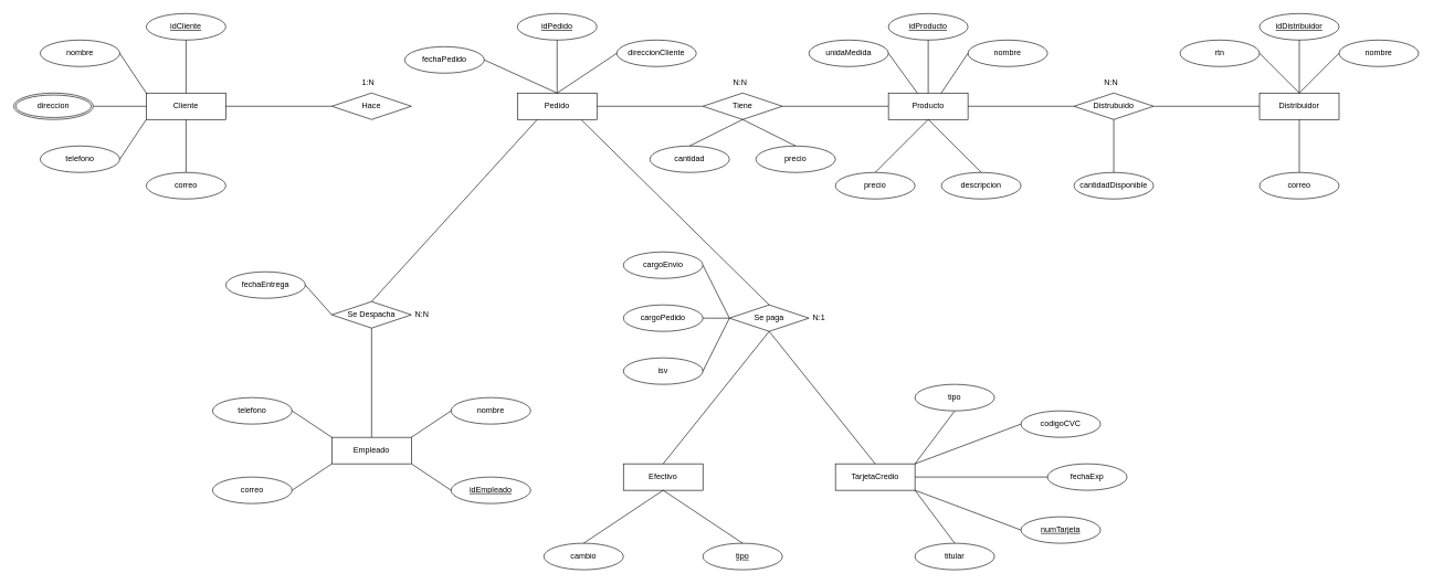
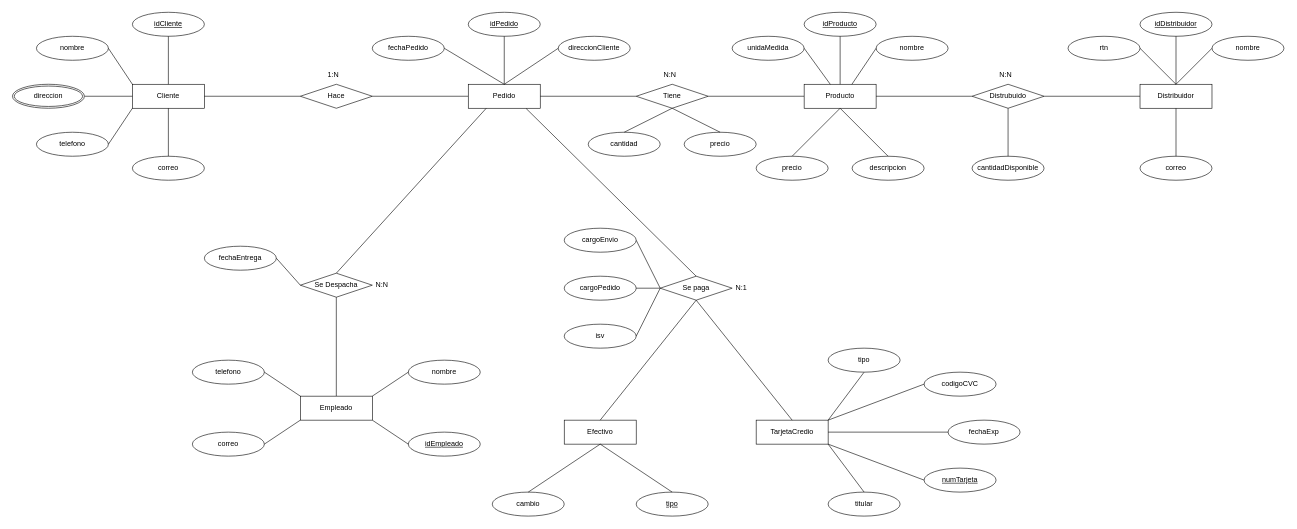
  <mxCell id="0" />
  <mxCell id="1" parent="0" />
  <mxCell id="2" value="Cliente" style="whiteSpace=wrap;html=1;align=center;" parent="1" vertex="1"><mxGeometry x="220" y="140" width="120" height="40" as="geometry" /></mxCell>
  <mxCell id="3" value="nombre" style="ellipse;whiteSpace=wrap;html=1;align=center;" parent="1" vertex="1"><mxGeometry x="60" y="60" width="120" height="40" as="geometry" /></mxCell>
  <mxCell id="4" value="idCliente" style="ellipse;whiteSpace=wrap;html=1;align=center;fontStyle=4;" parent="1" vertex="1"><mxGeometry x="220" y="20" width="120" height="40" as="geometry" /></mxCell>
  <mxCell id="5" value="telefono" style="ellipse;whiteSpace=wrap;html=1;align=center;" parent="1" vertex="1"><mxGeometry x="60" y="220" width="120" height="40" as="geometry" /></mxCell>
  <mxCell id="6" value="&lt;div&gt;correo&lt;/div&gt;" style="ellipse;whiteSpace=wrap;html=1;align=center;" parent="1" vertex="1"><mxGeometry x="220" y="260" width="120" height="40" as="geometry" /></mxCell>
  <mxCell id="7" value="" style="endArrow=none;html=1;rounded=0;entryX=0.5;entryY=1;entryDx=0;entryDy=0;" parent="1" source="2" target="4" edge="1"><mxGeometry relative="1" as="geometry"><mxPoint x="280" y="139" as="sourcePoint" /><mxPoint x="274" y="62" as="targetPoint" /></mxGeometry></mxCell>
  <mxCell id="8" value="" style="endArrow=none;html=1;rounded=0;entryX=0;entryY=1;entryDx=0;entryDy=0;exitX=1;exitY=0.5;exitDx=0;exitDy=0;" parent="1" source="5" target="2" edge="1"><mxGeometry relative="1" as="geometry"><mxPoint x="180" y="240" as="sourcePoint" /><mxPoint x="340" y="240" as="targetPoint" /></mxGeometry></mxCell>
  <mxCell id="9" value="" style="endArrow=none;html=1;rounded=0;" parent="1" source="2" target="6" edge="1"><mxGeometry relative="1" as="geometry"><mxPoint x="280" y="180" as="sourcePoint" /><mxPoint x="440" y="180" as="targetPoint" /></mxGeometry></mxCell>
  <mxCell id="10" value="" style="endArrow=none;html=1;rounded=0;entryX=0;entryY=0;entryDx=0;entryDy=0;exitX=1;exitY=0.5;exitDx=0;exitDy=0;" parent="1" source="3" target="2" edge="1"><mxGeometry relative="1" as="geometry"><mxPoint x="180" y="90" as="sourcePoint" /><mxPoint x="340" y="80" as="targetPoint" /></mxGeometry></mxCell>
  <mxCell id="11" value="" style="endArrow=none;html=1;rounded=0;entryX=0;entryY=0.5;entryDx=0;entryDy=0;" parent="1" target="2" edge="1"><mxGeometry relative="1" as="geometry"><mxPoint x="140" y="160" as="sourcePoint" /><mxPoint x="300" y="160" as="targetPoint" /></mxGeometry></mxCell>
  <mxCell id="12" value="" style="endArrow=none;html=1;rounded=0;" parent="1" source="2" target="13" edge="1"><mxGeometry relative="1" as="geometry"><mxPoint x="340" y="160" as="sourcePoint" /><mxPoint x="500" y="160" as="targetPoint" /></mxGeometry></mxCell>
  <mxCell id="13" value="Hace" style="shape=rhombus;perimeter=rhombusPerimeter;whiteSpace=wrap;html=1;align=center;" parent="1" vertex="1"><mxGeometry x="500" y="140" width="120" height="40" as="geometry" /></mxCell>
+ <mxCell id="14" value="" style="endArrow=none;html=1;rounded=0;" parent="1" source="13" target="15" edge="1"><mxGeometry relative="1" as="geometry"><mxPoint x="620" y="160" as="sourcePoint" /><mxPoint x="780" y="160" as="targetPoint" /></mxGeometry></mxCell>
  <mxCell id="15" value="Pedido" style="whiteSpace=wrap;html=1;align=center;" parent="1" vertex="1"><mxGeometry x="780" y="140" width="120" height="40" as="geometry" /></mxCell>
  <mxCell id="16" value="1:N" style="text;strokeColor=none;fillColor=none;spacingLeft=4;spacingRight=4;overflow=hidden;rotatable=0;points=[[0,0.5],[1,0.5]];portConstraint=eastwest;fontSize=12;" parent="1" vertex="1"><mxGeometry x="540" y="110" width="40" height="30" as="geometry" /></mxCell>
  <mxCell id="17" value="idPedido" style="ellipse;whiteSpace=wrap;html=1;align=center;fontStyle=4;" parent="1" vertex="1"><mxGeometry x="780" y="20" width="120" height="40" as="geometry" /></mxCell>
  <mxCell id="18" value="direccionCliente" style="ellipse;whiteSpace=wrap;html=1;align=center;" parent="1" vertex="1"><mxGeometry x="930" y="60" width="120" height="40" as="geometry" /></mxCell>
- <mxCell id="19" value="fechaPedido" style="ellipse;whiteSpace=wrap;html=1;align=center;" parent="1" vertex="1"><mxGeometry x="610" y="70" width="120" height="40" as="geometry" /></mxCell>
+ <mxCell id="19" value="fechaPedido" style="ellipse;whiteSpace=wrap;html=1;align=center;" parent="1" vertex="1"><mxGeometry x="620" y="60" width="120" height="40" as="geometry" /></mxCell>
  <mxCell id="20" value="direccion" style="ellipse;shape=doubleEllipse;margin=3;whiteSpace=wrap;html=1;align=center;" parent="1" vertex="1"><mxGeometry x="20" y="140" width="120" height="40" as="geometry" /></mxCell>
  <mxCell id="21" value="" style="endArrow=none;html=1;rounded=0;" parent="1" source="15" target="17" edge="1"><mxGeometry relative="1" as="geometry"><mxPoint x="680" y="60" as="sourcePoint" /><mxPoint x="840" y="60" as="targetPoint" /></mxGeometry></mxCell>
  <mxCell id="22" value="" style="endArrow=none;html=1;rounded=0;exitX=1;exitY=0.5;exitDx=0;exitDy=0;entryX=0.5;entryY=0;entryDx=0;entryDy=0;" parent="1" source="19" target="15" edge="1"><mxGeometry relative="1" as="geometry"><mxPoint x="680" y="180" as="sourcePoint" /><mxPoint x="840" y="180" as="targetPoint" /></mxGeometry></mxCell>
  <mxCell id="23" value="" style="endArrow=none;html=1;rounded=0;entryX=0;entryY=0.5;entryDx=0;entryDy=0;exitX=0.5;exitY=0;exitDx=0;exitDy=0;" parent="1" source="15" target="18" edge="1"><mxGeometry relative="1" as="geometry"><mxPoint x="840" y="180" as="sourcePoint" /><mxPoint x="1000" y="180" as="targetPoint" /></mxGeometry></mxCell>
  <mxCell id="24" value="" style="endArrow=none;html=1;rounded=0;entryX=0;entryY=0.5;entryDx=0;entryDy=0;" parent="1" source="15" target="25" edge="1"><mxGeometry relative="1" as="geometry"><mxPoint x="900" y="160" as="sourcePoint" /><mxPoint x="1060" y="160" as="targetPoint" /></mxGeometry></mxCell>
  <mxCell id="25" value="Tiene" style="shape=rhombus;perimeter=rhombusPerimeter;whiteSpace=wrap;html=1;align=center;" parent="1" vertex="1"><mxGeometry x="1060" y="140" width="120" height="40" as="geometry" /></mxCell>
  <mxCell id="26" value="N:N" style="text;strokeColor=none;fillColor=none;spacingLeft=4;spacingRight=4;overflow=hidden;rotatable=0;points=[[0,0.5],[1,0.5]];portConstraint=eastwest;fontSize=12;" parent="1" vertex="1"><mxGeometry x="1100" y="110" width="40" height="30" as="geometry" /></mxCell>
  <mxCell id="27" value="" style="endArrow=none;html=1;rounded=0;" parent="1" source="25" target="30" edge="1"><mxGeometry relative="1" as="geometry"><mxPoint x="1200" y="200" as="sourcePoint" /><mxPoint x="1340" y="160" as="targetPoint" /></mxGeometry></mxCell>
  <mxCell id="28" value="&lt;div&gt;cantidad&lt;/div&gt;" style="ellipse;whiteSpace=wrap;html=1;align=center;" parent="1" vertex="1"><mxGeometry x="980" y="220" width="120" height="40" as="geometry" /></mxCell>
  <mxCell id="29" value="" style="endArrow=none;html=1;rounded=0;exitX=0.5;exitY=0;exitDx=0;exitDy=0;" parent="1" source="28" edge="1"><mxGeometry relative="1" as="geometry"><mxPoint x="960" y="180" as="sourcePoint" /><mxPoint x="1120" y="180" as="targetPoint" /></mxGeometry></mxCell>
  <mxCell id="30" value="Producto" style="whiteSpace=wrap;html=1;align=center;" parent="1" vertex="1"><mxGeometry x="1340" y="140" width="120" height="40" as="geometry" /></mxCell>
  <mxCell id="31" value="nombre" style="ellipse;whiteSpace=wrap;html=1;align=center;" parent="1" vertex="1"><mxGeometry x="1460" y="60" width="120" height="40" as="geometry" /></mxCell>
  <mxCell id="32" value="idProducto" style="ellipse;whiteSpace=wrap;html=1;align=center;fontStyle=4;" parent="1" vertex="1"><mxGeometry x="1340" y="20" width="120" height="40" as="geometry" /></mxCell>
  <mxCell id="33" value="unidaMedida" style="ellipse;whiteSpace=wrap;html=1;align=center;" parent="1" vertex="1"><mxGeometry x="1220" y="60" width="120" height="40" as="geometry" /></mxCell>
  <mxCell id="34" value="descripcion" style="ellipse;whiteSpace=wrap;html=1;align=center;" parent="1" vertex="1"><mxGeometry x="1420" y="260" width="120" height="40" as="geometry" /></mxCell>
  <mxCell id="35" value="precio" style="ellipse;whiteSpace=wrap;html=1;align=center;" parent="1" vertex="1"><mxGeometry x="1260" y="260" width="120" height="40" as="geometry" /></mxCell>
  <mxCell id="36" value="" style="endArrow=none;html=1;rounded=0;entryX=0.364;entryY=0.004;entryDx=0;entryDy=0;entryPerimeter=0;exitX=1;exitY=0.5;exitDx=0;exitDy=0;" parent="1" source="33" target="30" edge="1"><mxGeometry relative="1" as="geometry"><mxPoint x="1300" y="80" as="sourcePoint" /><mxPoint x="1460" y="80" as="targetPoint" /></mxGeometry></mxCell>
  <mxCell id="37" value="" style="endArrow=none;html=1;rounded=0;entryX=0;entryY=0.5;entryDx=0;entryDy=0;exitX=0.663;exitY=0.004;exitDx=0;exitDy=0;exitPerimeter=0;" parent="1" source="30" target="31" edge="1"><mxGeometry relative="1" as="geometry"><mxPoint x="1340" y="80" as="sourcePoint" /><mxPoint x="1500" y="80" as="targetPoint" /></mxGeometry></mxCell>
  <mxCell id="38" value="" style="endArrow=none;html=1;rounded=0;exitX=0.5;exitY=0;exitDx=0;exitDy=0;entryX=0.5;entryY=1;entryDx=0;entryDy=0;" parent="1" source="30" target="32" edge="1"><mxGeometry relative="1" as="geometry"><mxPoint x="1250" y="60" as="sourcePoint" /><mxPoint x="1410" y="60" as="targetPoint" /></mxGeometry></mxCell>
  <mxCell id="39" value="" style="endArrow=none;html=1;rounded=0;entryX=0.5;entryY=1;entryDx=0;entryDy=0;exitX=0.5;exitY=0;exitDx=0;exitDy=0;" parent="1" source="35" target="30" edge="1"><mxGeometry relative="1" as="geometry"><mxPoint x="1320" y="260" as="sourcePoint" /><mxPoint x="1480" y="260" as="targetPoint" /></mxGeometry></mxCell>
  <mxCell id="40" value="" style="endArrow=none;html=1;rounded=0;entryX=0.5;entryY=0;entryDx=0;entryDy=0;" parent="1" target="34" edge="1"><mxGeometry relative="1" as="geometry"><mxPoint x="1400" y="180" as="sourcePoint" /><mxPoint x="1560" y="180" as="targetPoint" /></mxGeometry></mxCell>
  <mxCell id="41" value="" style="endArrow=none;html=1;rounded=0;" parent="1" source="30" target="42" edge="1"><mxGeometry relative="1" as="geometry"><mxPoint x="1450" y="160.21" as="sourcePoint" /><mxPoint x="1620" y="160" as="targetPoint" /></mxGeometry></mxCell>
  <mxCell id="42" value="Distrubuido" style="shape=rhombus;perimeter=rhombusPerimeter;whiteSpace=wrap;html=1;align=center;" parent="1" vertex="1"><mxGeometry x="1620" y="140" width="120" height="40" as="geometry" /></mxCell>
  <mxCell id="43" value="" style="endArrow=none;html=1;rounded=0;" parent="1" source="42" target="44" edge="1"><mxGeometry relative="1" as="geometry"><mxPoint x="1740" y="160" as="sourcePoint" /><mxPoint x="1900" y="160" as="targetPoint" /></mxGeometry></mxCell>
  <mxCell id="44" value="Distribuidor" style="whiteSpace=wrap;html=1;align=center;" parent="1" vertex="1"><mxGeometry x="1900" y="140" width="120" height="40" as="geometry" /></mxCell>
  <mxCell id="45" value="cantidadDisponible" style="ellipse;whiteSpace=wrap;html=1;align=center;" parent="1" vertex="1"><mxGeometry x="1620" y="260" width="120" height="40" as="geometry" /></mxCell>
  <mxCell id="46" value="" style="endArrow=none;html=1;rounded=0;" parent="1" source="45" target="42" edge="1"><mxGeometry relative="1" as="geometry"><mxPoint x="1640" y="90" as="sourcePoint" /><mxPoint x="1800" y="90" as="targetPoint" /></mxGeometry></mxCell>
  <mxCell id="47" value="N:N" style="text;strokeColor=none;fillColor=none;spacingLeft=4;spacingRight=4;overflow=hidden;rotatable=0;points=[[0,0.5],[1,0.5]];portConstraint=eastwest;fontSize=12;" parent="1" vertex="1"><mxGeometry x="1660" y="110" width="40" height="30" as="geometry" /></mxCell>
  <mxCell id="48" value="idDistribuidor" style="ellipse;whiteSpace=wrap;html=1;align=center;fontStyle=4;" parent="1" vertex="1"><mxGeometry x="1900" y="20" width="120" height="40" as="geometry" /></mxCell>
  <mxCell id="49" value="rtn" style="ellipse;whiteSpace=wrap;html=1;align=center;" parent="1" vertex="1"><mxGeometry x="1780" y="60" width="120" height="40" as="geometry" /></mxCell>
  <mxCell id="50" value="nombre" style="ellipse;whiteSpace=wrap;html=1;align=center;" parent="1" vertex="1"><mxGeometry x="2020" y="60" width="120" height="40" as="geometry" /></mxCell>
  <mxCell id="51" value="&lt;div&gt;correo&lt;/div&gt;" style="ellipse;whiteSpace=wrap;html=1;align=center;" parent="1" vertex="1"><mxGeometry x="1900" y="260" width="120" height="40" as="geometry" /></mxCell>
  <mxCell id="52" value="" style="endArrow=none;html=1;rounded=0;entryX=0.5;entryY=1;entryDx=0;entryDy=0;exitX=0.5;exitY=0;exitDx=0;exitDy=0;" parent="1" source="44" target="48" edge="1"><mxGeometry relative="1" as="geometry"><mxPoint x="1870" y="120" as="sourcePoint" /><mxPoint x="2030" y="120" as="targetPoint" /></mxGeometry></mxCell>
  <mxCell id="53" value="" style="endArrow=none;html=1;rounded=0;entryX=0.5;entryY=0;entryDx=0;entryDy=0;exitX=1;exitY=0.5;exitDx=0;exitDy=0;" parent="1" source="49" target="44" edge="1"><mxGeometry relative="1" as="geometry"><mxPoint x="1900" y="80" as="sourcePoint" /><mxPoint x="2060" y="80" as="targetPoint" /></mxGeometry></mxCell>
  <mxCell id="54" value="" style="endArrow=none;html=1;rounded=0;exitX=0.5;exitY=0;exitDx=0;exitDy=0;entryX=0;entryY=0.5;entryDx=0;entryDy=0;" parent="1" source="44" target="50" edge="1"><mxGeometry relative="1" as="geometry"><mxPoint x="1860" y="80" as="sourcePoint" /><mxPoint x="2020" y="80" as="targetPoint" /></mxGeometry></mxCell>
  <mxCell id="55" value="" style="endArrow=none;html=1;rounded=0;entryX=0.5;entryY=1;entryDx=0;entryDy=0;exitX=0.5;exitY=0;exitDx=0;exitDy=0;" parent="1" source="51" target="44" edge="1"><mxGeometry relative="1" as="geometry"><mxPoint x="1880" y="260" as="sourcePoint" /><mxPoint x="2040" y="260" as="targetPoint" /></mxGeometry></mxCell>
  <mxCell id="56" value="" style="endArrow=none;html=1;rounded=0;entryX=0.25;entryY=1;entryDx=0;entryDy=0;exitX=0.5;exitY=0;exitDx=0;exitDy=0;" parent="1" source="57" target="15" edge="1"><mxGeometry relative="1" as="geometry"><mxPoint x="840" y="370" as="sourcePoint" /><mxPoint x="840" y="180" as="targetPoint" /></mxGeometry></mxCell>
  <mxCell id="57" value="Se Despacha" style="shape=rhombus;perimeter=rhombusPerimeter;whiteSpace=wrap;html=1;align=center;" parent="1" vertex="1"><mxGeometry x="500" y="455" width="120" height="40" as="geometry" /></mxCell>
  <mxCell id="58" value="" style="endArrow=none;html=1;rounded=0;entryX=0.5;entryY=1;entryDx=0;entryDy=0;" parent="1" source="59" target="57" edge="1"><mxGeometry relative="1" as="geometry"><mxPoint x="799.41" y="670" as="sourcePoint" /><mxPoint x="799.41" y="480" as="targetPoint" /></mxGeometry></mxCell>
  <mxCell id="59" value="Empleado" style="whiteSpace=wrap;html=1;align=center;" parent="1" vertex="1"><mxGeometry x="500" y="660" width="120" height="40" as="geometry" /></mxCell>
  <mxCell id="60" value="nombre" style="ellipse;whiteSpace=wrap;html=1;align=center;" parent="1" vertex="1"><mxGeometry x="680" y="600" width="120" height="40" as="geometry" /></mxCell>
  <mxCell id="61" value="idEmpleado" style="ellipse;whiteSpace=wrap;html=1;align=center;fontStyle=4;" parent="1" vertex="1"><mxGeometry x="680" y="720" width="120" height="40" as="geometry" /></mxCell>
  <mxCell id="62" value="telefono" style="ellipse;whiteSpace=wrap;html=1;align=center;" parent="1" vertex="1"><mxGeometry x="320" y="600" width="120" height="40" as="geometry" /></mxCell>
  <mxCell id="63" value="&lt;div&gt;correo&lt;/div&gt;" style="ellipse;whiteSpace=wrap;html=1;align=center;" parent="1" vertex="1"><mxGeometry x="320" y="720" width="120" height="40" as="geometry" /></mxCell>
  <mxCell id="64" value="fechaEntrega" style="ellipse;whiteSpace=wrap;html=1;align=center;" parent="1" vertex="1"><mxGeometry x="340" y="410" width="120" height="40" as="geometry" /></mxCell>
  <mxCell id="65" value="" style="endArrow=none;html=1;rounded=0;exitX=1;exitY=0.5;exitDx=0;exitDy=0;entryX=0;entryY=0.5;entryDx=0;entryDy=0;" parent="1" source="64" target="57" edge="1"><mxGeometry relative="1" as="geometry"><mxPoint x="400" y="545" as="sourcePoint" /><mxPoint x="560" y="545" as="targetPoint" /></mxGeometry></mxCell>
  <mxCell id="66" value="N:N" style="text;strokeColor=none;fillColor=none;spacingLeft=4;spacingRight=4;overflow=hidden;rotatable=0;points=[[0,0.5],[1,0.5]];portConstraint=eastwest;fontSize=12;" parent="1" vertex="1"><mxGeometry x="620" y="460" width="40" height="30" as="geometry" /></mxCell>
  <mxCell id="67" value="" style="endArrow=none;html=1;rounded=0;exitX=1;exitY=0.5;exitDx=0;exitDy=0;entryX=0;entryY=0;entryDx=0;entryDy=0;" parent="1" source="62" target="59" edge="1"><mxGeometry relative="1" as="geometry"><mxPoint x="410" y="710" as="sourcePoint" /><mxPoint x="570" y="710" as="targetPoint" /></mxGeometry></mxCell>
  <mxCell id="68" value="" style="endArrow=none;html=1;rounded=0;entryX=0;entryY=1;entryDx=0;entryDy=0;exitX=1;exitY=0.5;exitDx=0;exitDy=0;" parent="1" source="63" target="59" edge="1"><mxGeometry relative="1" as="geometry"><mxPoint x="440" y="740" as="sourcePoint" /><mxPoint x="600" y="740" as="targetPoint" /></mxGeometry></mxCell>
  <mxCell id="69" value="" style="endArrow=none;html=1;rounded=0;exitX=1;exitY=1;exitDx=0;exitDy=0;entryX=0;entryY=0.5;entryDx=0;entryDy=0;" parent="1" source="59" target="61" edge="1"><mxGeometry relative="1" as="geometry"><mxPoint x="540" y="750" as="sourcePoint" /><mxPoint x="700" y="750" as="targetPoint" /></mxGeometry></mxCell>
  <mxCell id="70" value="" style="endArrow=none;html=1;rounded=0;entryX=0;entryY=0.5;entryDx=0;entryDy=0;exitX=1;exitY=0;exitDx=0;exitDy=0;" parent="1" source="59" target="60" edge="1"><mxGeometry relative="1" as="geometry"><mxPoint x="620" y="660" as="sourcePoint" /><mxPoint x="780" y="660" as="targetPoint" /></mxGeometry></mxCell>
  <mxCell id="71" value="Se paga" style="shape=rhombus;perimeter=rhombusPerimeter;whiteSpace=wrap;html=1;align=center;" parent="1" vertex="1"><mxGeometry x="1100" y="460" width="120" height="40" as="geometry" /></mxCell>
  <mxCell id="72" value="" style="endArrow=none;html=1;rounded=0;entryX=0.5;entryY=0;entryDx=0;entryDy=0;exitX=0.804;exitY=1.011;exitDx=0;exitDy=0;exitPerimeter=0;" parent="1" source="15" target="71" edge="1"><mxGeometry relative="1" as="geometry"><mxPoint x="857" y="181" as="sourcePoint" /><mxPoint x="1020" y="330" as="targetPoint" /></mxGeometry></mxCell>
  <mxCell id="73" value="" style="endArrow=none;html=1;rounded=0;exitX=0;exitY=0.5;exitDx=0;exitDy=0;entryX=1;entryY=0.5;entryDx=0;entryDy=0;" parent="1" source="71" target="75" edge="1"><mxGeometry relative="1" as="geometry"><mxPoint x="1220" y="680" as="sourcePoint" /><mxPoint x="1380" y="680" as="targetPoint" /></mxGeometry></mxCell>
  <mxCell id="74" value="N:1" style="text;strokeColor=none;fillColor=none;spacingLeft=4;spacingRight=4;overflow=hidden;rotatable=0;points=[[0,0.5],[1,0.5]];portConstraint=eastwest;fontSize=12;" parent="1" vertex="1"><mxGeometry x="1220" y="465" width="40" height="30" as="geometry" /></mxCell>
  <mxCell id="75" value="cargoEnvio" style="ellipse;whiteSpace=wrap;html=1;align=center;" parent="1" vertex="1"><mxGeometry x="940" y="380" width="120" height="40" as="geometry" /></mxCell>
  <mxCell id="76" value="cargoPedido" style="ellipse;whiteSpace=wrap;html=1;align=center;" parent="1" vertex="1"><mxGeometry x="940" y="460" width="120" height="40" as="geometry" /></mxCell>
  <mxCell id="77" value="" style="endArrow=none;html=1;rounded=0;exitX=1;exitY=0.5;exitDx=0;exitDy=0;entryX=0;entryY=0.5;entryDx=0;entryDy=0;" parent="1" source="76" target="71" edge="1"><mxGeometry relative="1" as="geometry"><mxPoint x="1060" y="519.76" as="sourcePoint" /><mxPoint x="1100" y="480" as="targetPoint" /></mxGeometry></mxCell>
  <mxCell id="78" value="isv" style="ellipse;whiteSpace=wrap;html=1;align=center;" parent="1" vertex="1"><mxGeometry x="940" y="540" width="120" height="40" as="geometry" /></mxCell>
  <mxCell id="79" value="" style="endArrow=none;html=1;rounded=0;exitX=1;exitY=0.5;exitDx=0;exitDy=0;" parent="1" source="78" edge="1"><mxGeometry relative="1" as="geometry"><mxPoint x="1060" y="559.5" as="sourcePoint" /><mxPoint x="1100" y="480" as="targetPoint" /></mxGeometry></mxCell>
  <mxCell id="80" value="Efectivo" style="whiteSpace=wrap;html=1;align=center;" parent="1" vertex="1"><mxGeometry x="940" y="700" width="120" height="40" as="geometry" /></mxCell>
  <mxCell id="81" value="TarjetaCredio" style="whiteSpace=wrap;html=1;align=center;" parent="1" vertex="1"><mxGeometry x="1260" y="700" width="120" height="40" as="geometry" /></mxCell>
  <mxCell id="82" value="" style="endArrow=none;html=1;rounded=0;entryX=0.5;entryY=1;entryDx=0;entryDy=0;exitX=0.5;exitY=0;exitDx=0;exitDy=0;" parent="1" source="80" edge="1"><mxGeometry relative="1" as="geometry"><mxPoint x="980" y="570" as="sourcePoint" /><mxPoint x="1160" y="500" as="targetPoint" /></mxGeometry></mxCell>
  <mxCell id="83" value="" style="endArrow=none;html=1;rounded=0;exitX=0.5;exitY=1;exitDx=0;exitDy=0;entryX=0.5;entryY=0;entryDx=0;entryDy=0;" parent="1" target="81" edge="1"><mxGeometry relative="1" as="geometry"><mxPoint x="1160" y="500" as="sourcePoint" /><mxPoint x="1390" y="540" as="targetPoint" /></mxGeometry></mxCell>
  <mxCell id="84" value="cambio" style="ellipse;whiteSpace=wrap;html=1;align=center;" parent="1" vertex="1"><mxGeometry x="820" y="820" width="120" height="40" as="geometry" /></mxCell>
  <mxCell id="85" value="titular" style="ellipse;whiteSpace=wrap;html=1;align=center;" parent="1" vertex="1"><mxGeometry x="1380" y="820" width="120" height="40" as="geometry" /></mxCell>
  <mxCell id="86" value="fechaExp" style="ellipse;whiteSpace=wrap;html=1;align=center;" parent="1" vertex="1"><mxGeometry x="1580" y="700" width="120" height="40" as="geometry" /></mxCell>
  <mxCell id="87" value="codigoCVC" style="ellipse;whiteSpace=wrap;html=1;align=center;" parent="1" vertex="1"><mxGeometry x="1540" y="620" width="120" height="40" as="geometry" /></mxCell>
  <mxCell id="88" value="" style="endArrow=none;html=1;rounded=0;exitX=1;exitY=0;exitDx=0;exitDy=0;entryX=0.5;entryY=1;entryDx=0;entryDy=0;" parent="1" source="81" edge="1"><mxGeometry relative="1" as="geometry"><mxPoint x="1440" y="750" as="sourcePoint" /><mxPoint x="1440" y="620" as="targetPoint" /></mxGeometry></mxCell>
  <mxCell id="89" value="" style="endArrow=none;html=1;rounded=0;exitX=1;exitY=0;exitDx=0;exitDy=0;entryX=0;entryY=0.5;entryDx=0;entryDy=0;" parent="1" source="81" target="87" edge="1"><mxGeometry relative="1" as="geometry"><mxPoint x="1420" y="730" as="sourcePoint" /><mxPoint x="1580" y="730" as="targetPoint" /></mxGeometry></mxCell>
  <mxCell id="90" value="" style="endArrow=none;html=1;rounded=0;exitX=1;exitY=1;exitDx=0;exitDy=0;entryX=0.5;entryY=0;entryDx=0;entryDy=0;" parent="1" source="81" target="85" edge="1"><mxGeometry relative="1" as="geometry"><mxPoint x="1460" y="750" as="sourcePoint" /><mxPoint x="1620" y="750" as="targetPoint" /></mxGeometry></mxCell>
  <mxCell id="91" value="" style="endArrow=none;html=1;rounded=0;entryX=0;entryY=0.5;entryDx=0;entryDy=0;exitX=1;exitY=1;exitDx=0;exitDy=0;" parent="1" source="81" edge="1"><mxGeometry relative="1" as="geometry"><mxPoint x="1410" y="730" as="sourcePoint" /><mxPoint x="1540" y="800" as="targetPoint" /></mxGeometry></mxCell>
  <mxCell id="92" value="" style="endArrow=none;html=1;rounded=0;entryX=0;entryY=0.5;entryDx=0;entryDy=0;exitX=1;exitY=0.5;exitDx=0;exitDy=0;" parent="1" source="81" target="86" edge="1"><mxGeometry relative="1" as="geometry"><mxPoint x="1430" y="720" as="sourcePoint" /><mxPoint x="1550" y="730" as="targetPoint" /></mxGeometry></mxCell>
  <mxCell id="93" value="" style="endArrow=none;html=1;rounded=0;entryX=0.5;entryY=1;entryDx=0;entryDy=0;exitX=0.5;exitY=0;exitDx=0;exitDy=0;" parent="1" source="84" target="80" edge="1"><mxGeometry relative="1" as="geometry"><mxPoint x="740" y="720" as="sourcePoint" /><mxPoint x="900" y="720" as="targetPoint" /></mxGeometry></mxCell>
  <mxCell id="94" value="precio" style="ellipse;whiteSpace=wrap;html=1;align=center;" parent="1" vertex="1"><mxGeometry x="1140" y="220" width="120" height="40" as="geometry" /></mxCell>
  <mxCell id="95" value="" style="endArrow=none;html=1;rounded=0;entryX=0.5;entryY=0;entryDx=0;entryDy=0;" parent="1" target="94" edge="1"><mxGeometry relative="1" as="geometry"><mxPoint x="1120" y="180" as="sourcePoint" /><mxPoint x="1280" y="180" as="targetPoint" /></mxGeometry></mxCell>
  <mxCell id="96" value="tipo" style="ellipse;whiteSpace=wrap;html=1;align=center;fontStyle=4;" vertex="1" parent="1"><mxGeometry x="1060" y="820" width="120" height="40" as="geometry" /></mxCell>
  <mxCell id="97" value="" style="endArrow=none;html=1;rounded=0;entryX=0.5;entryY=0;entryDx=0;entryDy=0;" edge="1" parent="1" target="96"><mxGeometry relative="1" as="geometry"><mxPoint x="1000" y="740" as="sourcePoint" /><mxPoint x="1140" y="800" as="targetPoint" /></mxGeometry></mxCell>
  <mxCell id="98" value="numTarjeta" style="ellipse;whiteSpace=wrap;html=1;align=center;fontStyle=4;" vertex="1" parent="1"><mxGeometry x="1540" y="780" width="120" height="40" as="geometry" /></mxCell>
  <mxCell id="99" value="tipo" style="ellipse;whiteSpace=wrap;html=1;align=center;" vertex="1" parent="1"><mxGeometry x="1380" y="580" width="120" height="40" as="geometry" /></mxCell>
